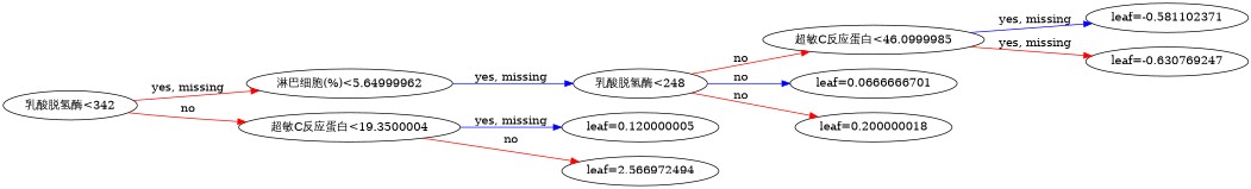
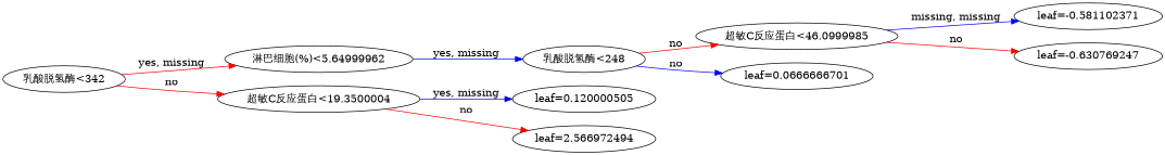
  digraph {
    rankdir=LR
    edge [color="#FF0000"]
    n1 [label="乳酸脱氢酶<342"]
    n2 [label="淋巴细胞(%)<5.64999962"]
    n3 [label="超敏C反应蛋白<19.3500004"]
    n4 [label="乳酸脱氢酶<248"]
-   n5 [label="leaf=0.120000005"]
+   n5 [label="leaf=0.120000505"]
    n6 [label="leaf=2.566972494"]
    n7 [label="超敏C反应蛋白<46.0999985"]
    n8 [label="leaf=0.0666666701"]
-   n9 [label="leaf=0.200000018"]
    n10 [label="leaf=-0.581102371"]
    n11 [label="leaf=-0.630769247"]
    n1 -> n2 [label="yes, missing"]
    n1 -> n3 [label=no]
    n2 -> n4 [color="#0000FF" label="yes, missing"]
    n3 -> n5 [color="#0000FF" label="yes, missing"]
    n3 -> n6 [label=no]
    n4 -> n7 [label=no]
    n4 -> n8 [color="#0000FF" label=no]
-   n4 -> n9 [label=no]
-   n7 -> n10 [color="#0000FF" label="yes, missing"]
-   n7 -> n11 [label="yes, missing"]
+   n7 -> n10 [color="#0000FF" label="missing, missing"]
+   n7 -> n11 [label=no]
  }
